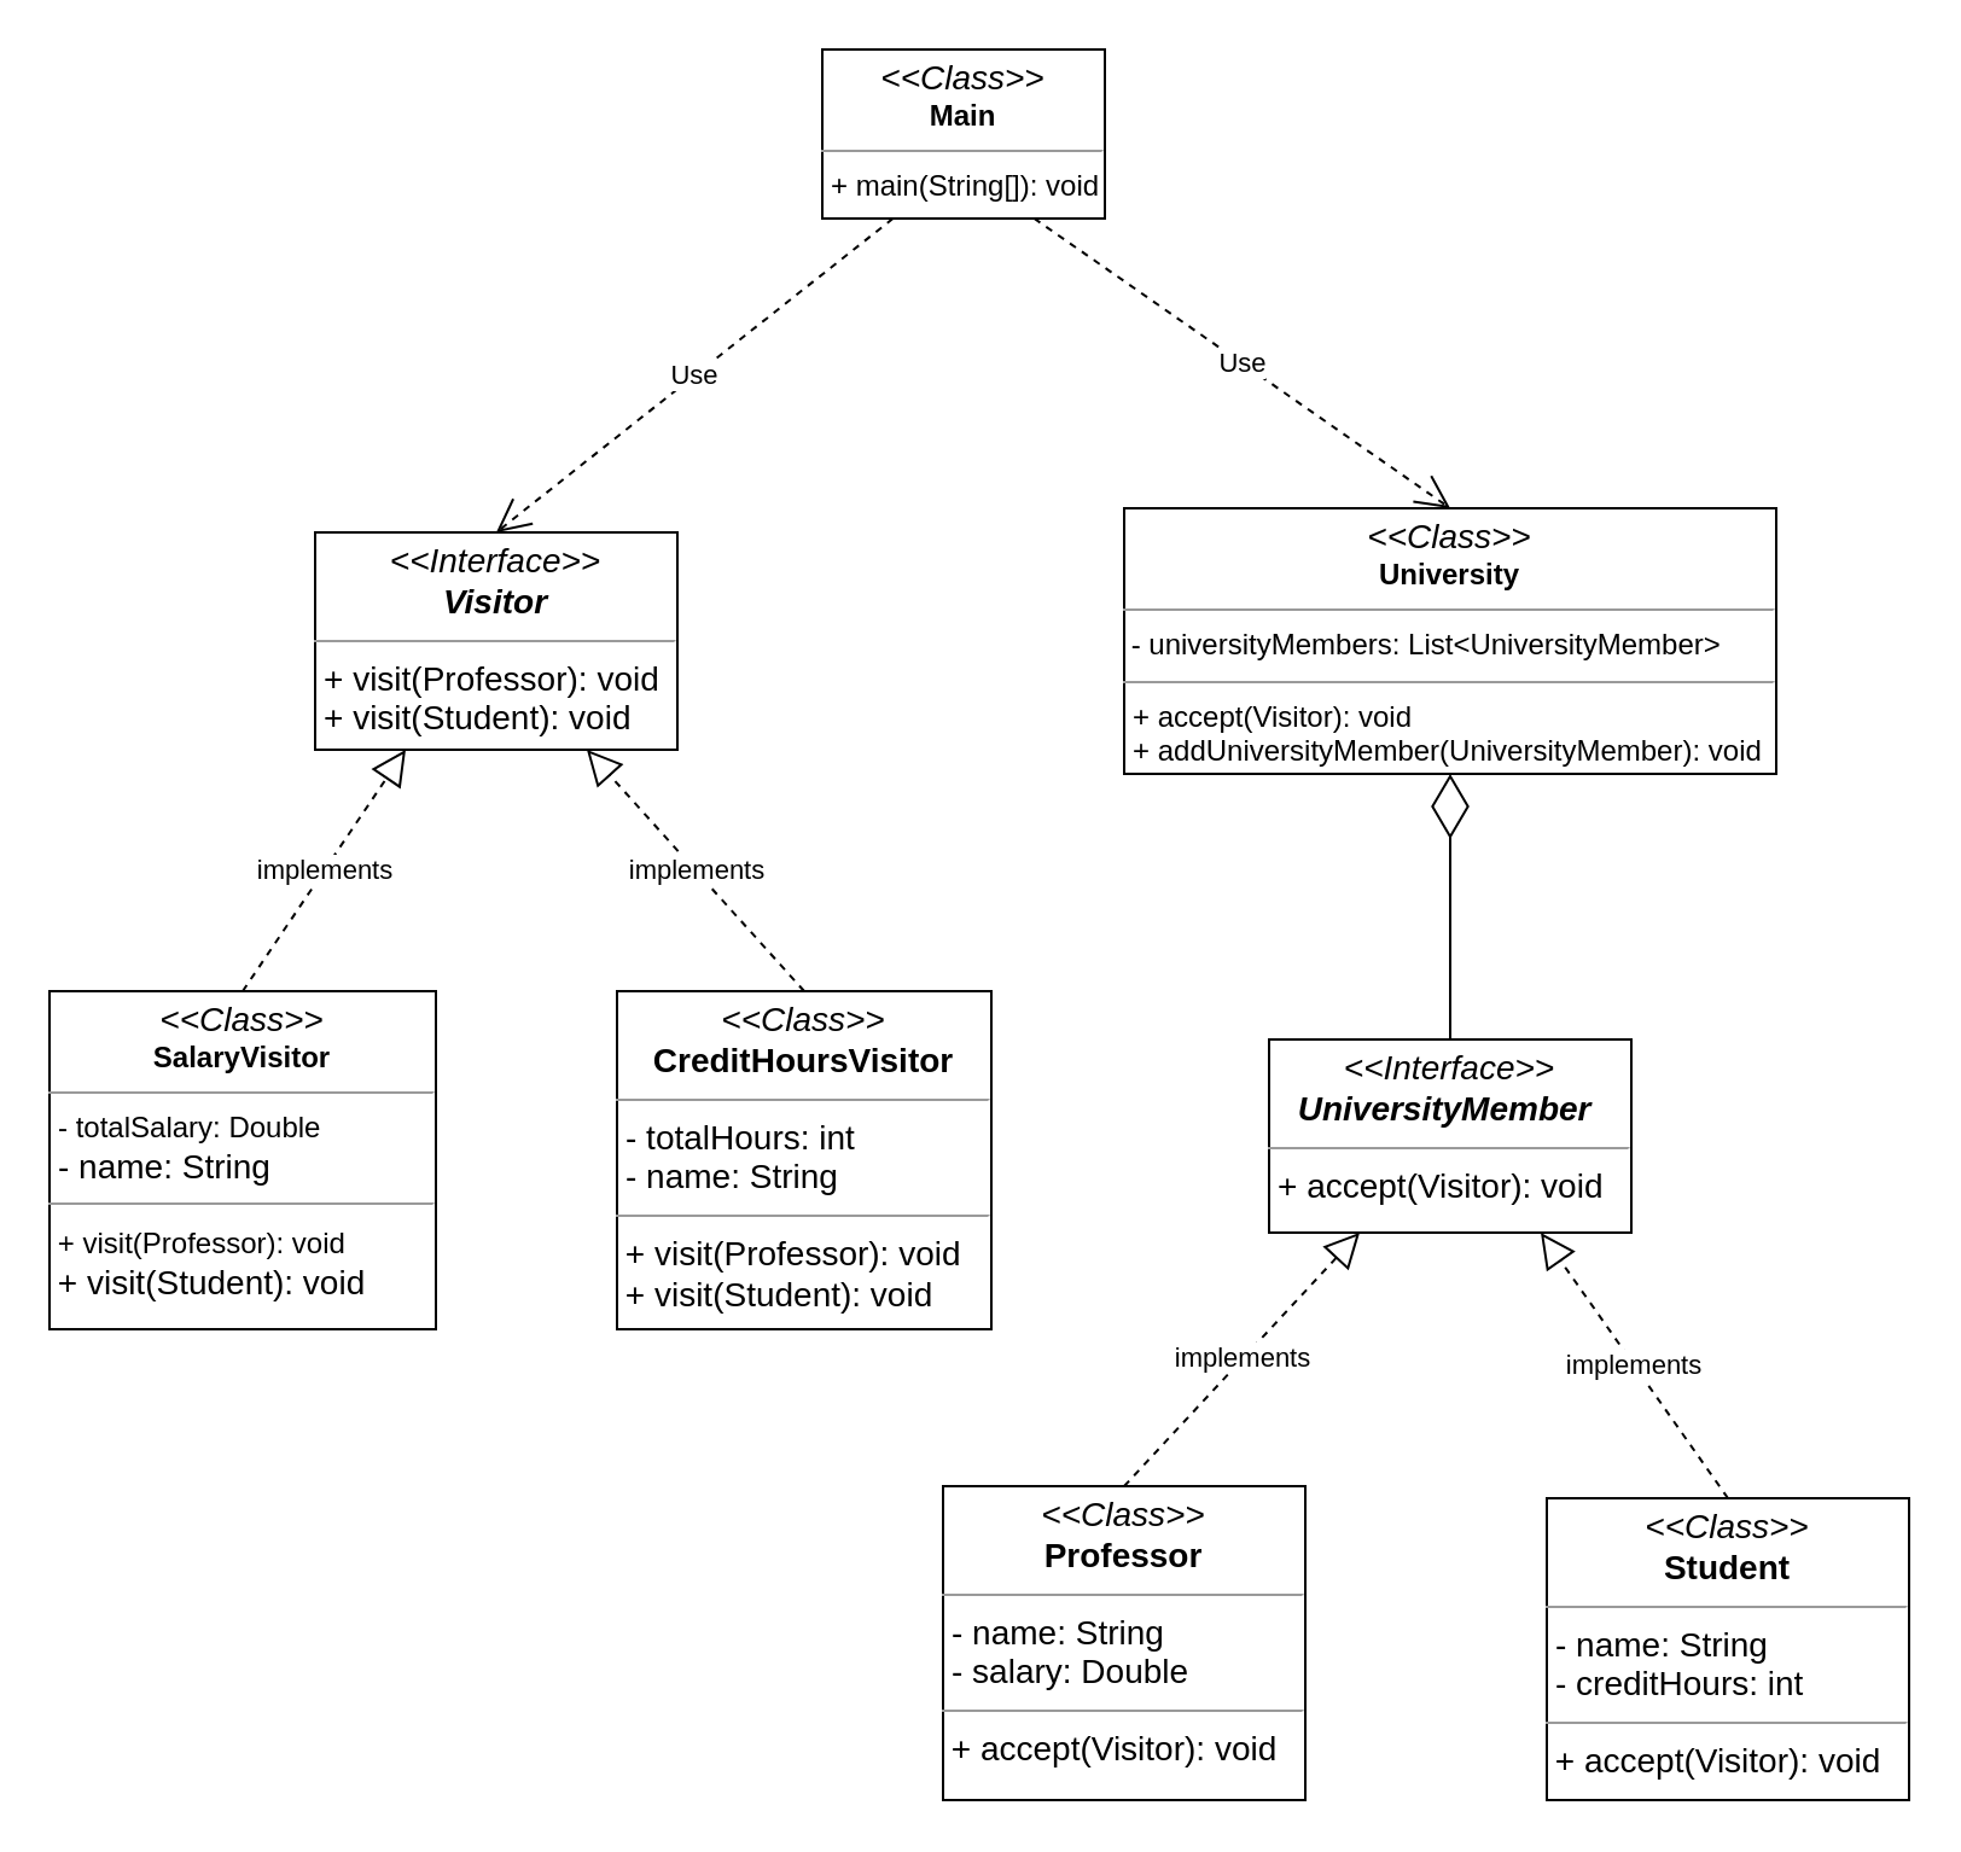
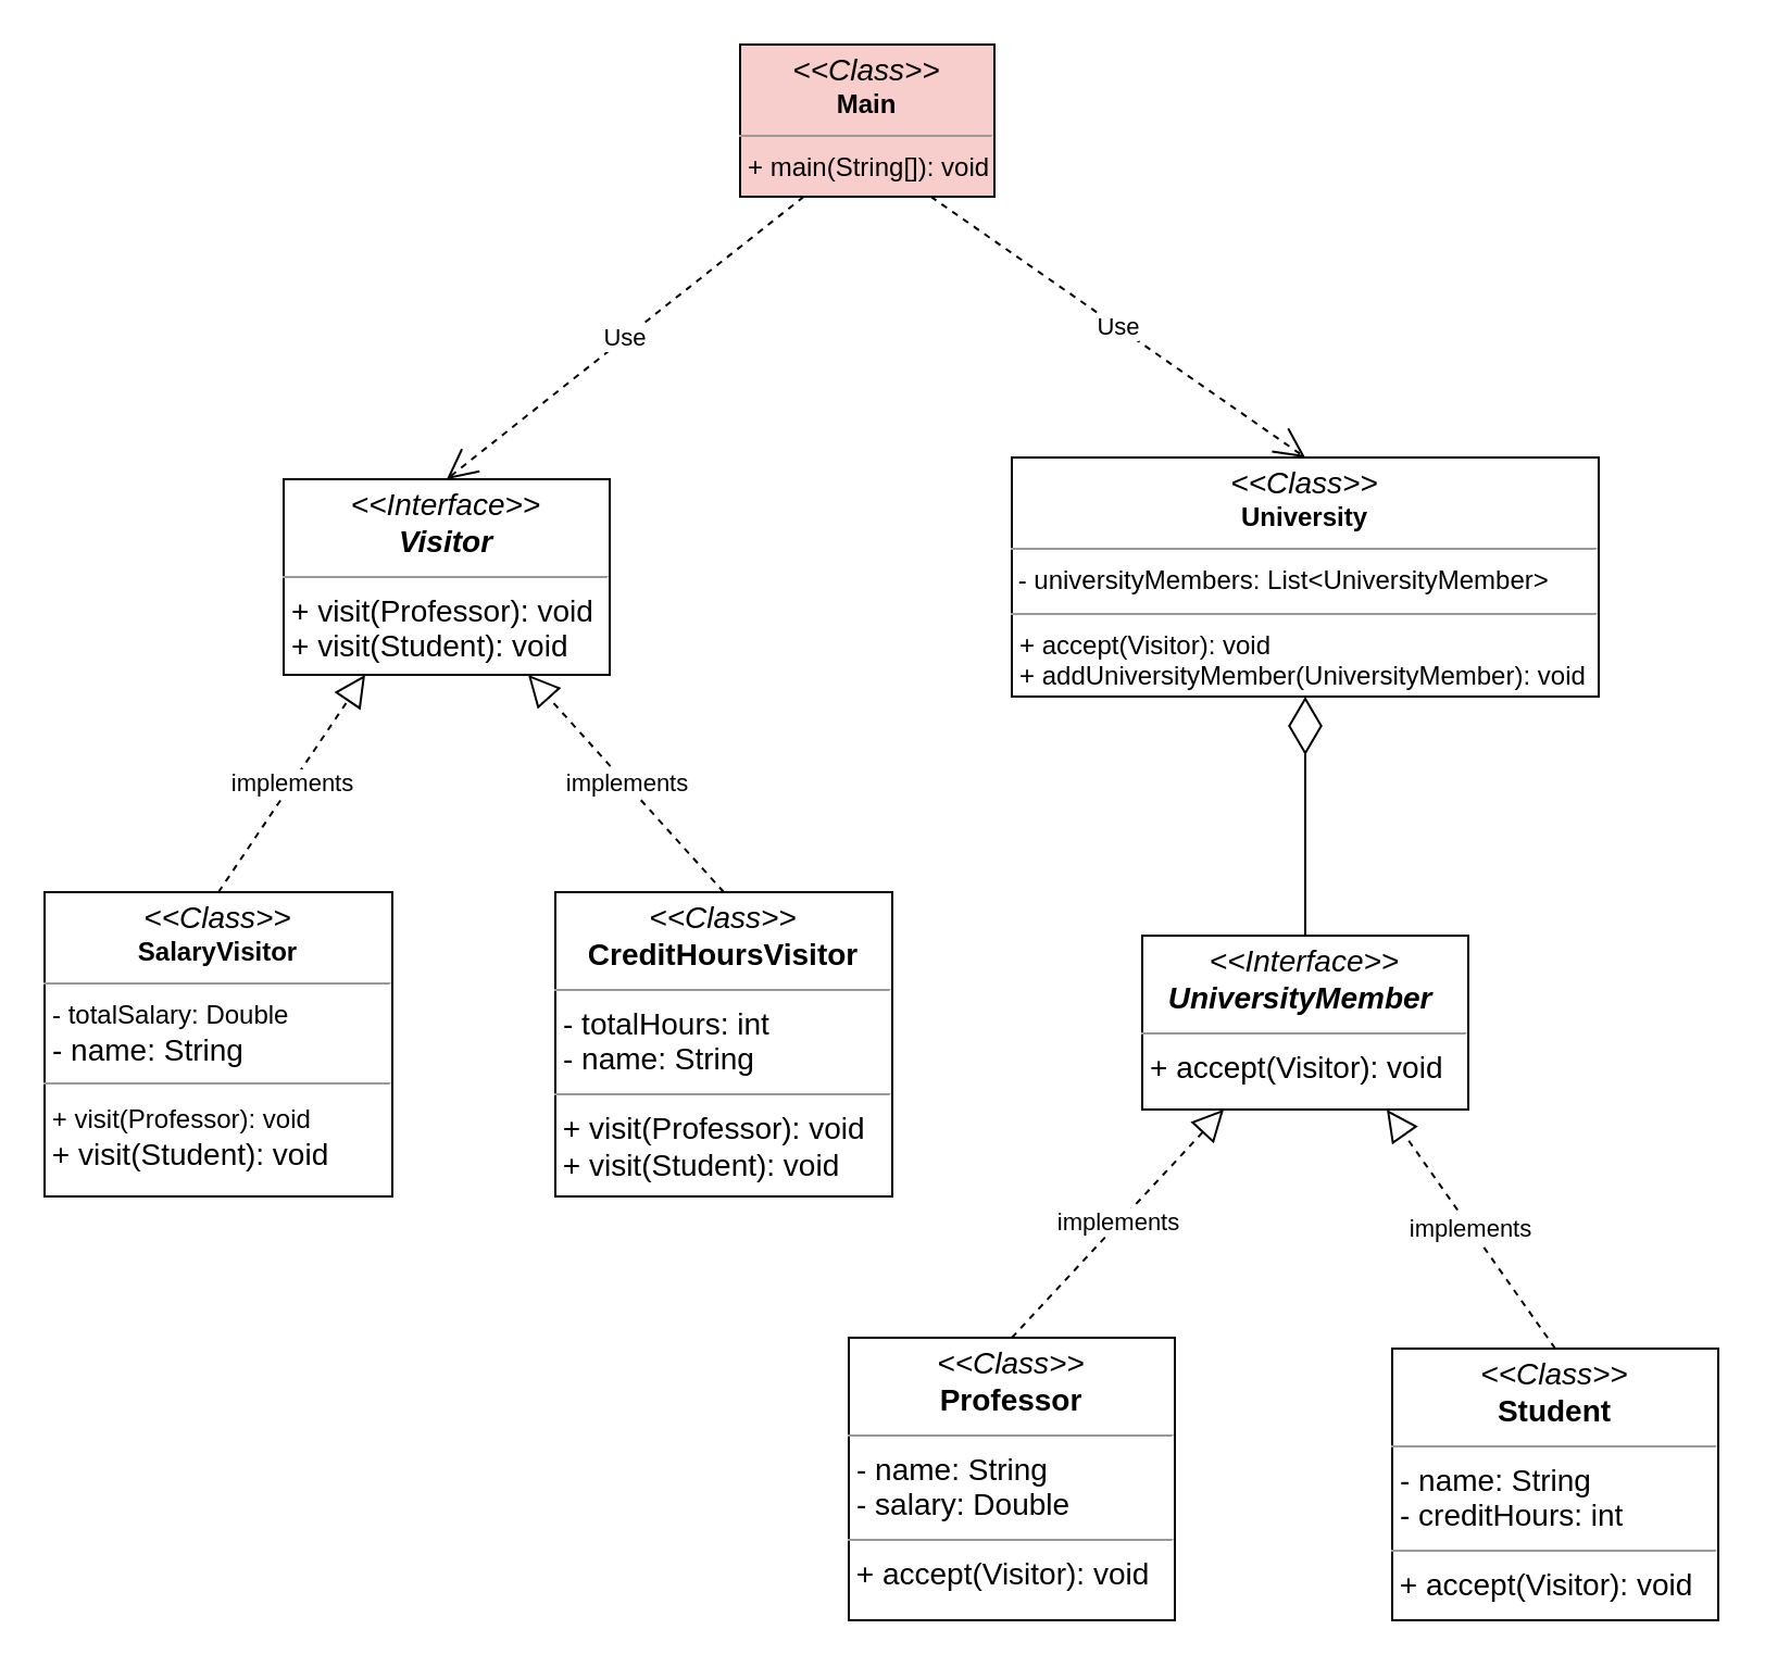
  <mxCell id="0" />
  <mxCell id="1" parent="0" />
  <mxCell id="2" value="&lt;p style=&quot;margin: 4px 0px 0px; text-align: center; font-size: 14px;&quot;&gt;&lt;font style=&quot;font-size: 14px;&quot;&gt;&lt;i style=&quot;&quot;&gt;&amp;lt;&amp;lt;Interface&amp;gt;&amp;gt;&lt;/i&gt;&lt;/font&gt;&lt;/p&gt;&lt;div style=&quot;text-align: center; font-size: 14px;&quot;&gt;&lt;font style=&quot;font-size: 14px;&quot;&gt;&lt;b&gt;&lt;i&gt;Visitor&lt;/i&gt;&lt;/b&gt;&lt;br&gt;&lt;/font&gt;&lt;/div&gt;&lt;hr style=&quot;font-size: 14px;&quot; size=&quot;1&quot;&gt;&lt;p style=&quot;margin: 0px 0px 0px 4px; font-size: 14px;&quot;&gt;&lt;font style=&quot;font-size: 14px;&quot;&gt;+ visit(Professor): void&lt;/font&gt;&lt;/p&gt;&lt;p style=&quot;margin: 0px 0px 0px 4px; font-size: 14px;&quot;&gt;&lt;font style=&quot;font-size: 14px;&quot;&gt;+ visit(Student): void&lt;/font&gt;&lt;/p&gt;" style="verticalAlign=top;align=left;overflow=fill;fontSize=12;fontFamily=Helvetica;html=1;rounded=0;shadow=0;comic=0;labelBackgroundColor=none;strokeWidth=1" parent="1" vertex="1"><mxGeometry x="130" y="220" width="150" height="90" as="geometry" /></mxCell>
  <mxCell id="3" value="implements" style="endArrow=block;dashed=1;endFill=0;endSize=12;html=1;rounded=0;exitX=0.5;exitY=0;exitDx=0;exitDy=0;entryX=0.25;entryY=1;entryDx=0;entryDy=0;" parent="1" source="12" target="2" edge="1"><mxGeometry width="160" relative="1" as="geometry"><mxPoint x="90" y="410" as="sourcePoint" /><mxPoint x="353" y="50" as="targetPoint" /></mxGeometry></mxCell>
- <mxCell id="4" value="&lt;p style=&quot;margin: 4px 0px 0px; text-align: center; font-size: 14px;&quot;&gt;&lt;font style=&quot;font-size: 14px;&quot;&gt;&lt;i style=&quot;&quot;&gt;&amp;lt;&amp;lt;Class&amp;gt;&amp;gt;&lt;/i&gt;&lt;/font&gt;&lt;/p&gt;&lt;div style=&quot;text-align: center;&quot;&gt;&lt;b&gt;Main&lt;/b&gt;&lt;/div&gt;&lt;hr style=&quot;font-size: 14px;&quot; size=&quot;1&quot;&gt;&lt;p style=&quot;margin: 0px 0px 0px 4px;&quot;&gt;+ main(String[]): void&lt;br&gt;&lt;/p&gt;" style="verticalAlign=top;align=left;overflow=fill;fontSize=12;fontFamily=Helvetica;html=1;rounded=0;shadow=0;comic=0;labelBackgroundColor=none;strokeWidth=1" parent="1" vertex="1"><mxGeometry x="340" y="20" width="117" height="70" as="geometry" /></mxCell>
+ <mxCell id="4" value="&lt;p style=&quot;margin: 4px 0px 0px; text-align: center; font-size: 14px;&quot;&gt;&lt;font style=&quot;font-size: 14px;&quot;&gt;&lt;i style=&quot;&quot;&gt;&amp;lt;&amp;lt;Class&amp;gt;&amp;gt;&lt;/i&gt;&lt;/font&gt;&lt;/p&gt;&lt;div style=&quot;text-align: center;&quot;&gt;&lt;b&gt;Main&lt;/b&gt;&lt;/div&gt;&lt;hr style=&quot;font-size: 14px;&quot; size=&quot;1&quot;&gt;&lt;p style=&quot;margin: 0px 0px 0px 4px;&quot;&gt;+ main(String[]): void&lt;br&gt;&lt;/p&gt;" style="verticalAlign=top;align=left;overflow=fill;fontSize=12;fontFamily=Helvetica;html=1;rounded=0;shadow=0;comic=0;labelBackgroundColor=none;strokeWidth=1;fillColor=#f8cecc;" parent="1" vertex="1"><mxGeometry x="340" y="20" width="117" height="70" as="geometry" /></mxCell>
  <mxCell id="5" value="implements" style="endArrow=block;dashed=1;endFill=0;endSize=12;html=1;rounded=0;exitX=0.5;exitY=0;exitDx=0;exitDy=0;entryX=0.75;entryY=1;entryDx=0;entryDy=0;" parent="1" source="13" target="2" edge="1"><mxGeometry width="160" relative="1" as="geometry"><mxPoint x="322.5" y="410" as="sourcePoint" /><mxPoint x="385" y="260" as="targetPoint" /></mxGeometry></mxCell>
  <mxCell id="6" value="&lt;p style=&quot;margin: 4px 0px 0px; text-align: center; font-size: 14px;&quot;&gt;&lt;font style=&quot;font-size: 14px;&quot;&gt;&lt;i style=&quot;&quot;&gt;&amp;lt;&amp;lt;Interface&amp;gt;&amp;gt;&lt;/i&gt;&lt;/font&gt;&lt;/p&gt;&lt;div style=&quot;text-align: center; font-size: 14px;&quot;&gt;&lt;font style=&quot;font-size: 14px;&quot;&gt;&lt;b&gt;&lt;i&gt;UniversityMember&lt;/i&gt;&lt;/b&gt;&lt;b style=&quot;background-color: initial;&quot;&gt;&lt;i&gt;&amp;nbsp;&lt;/i&gt;&lt;/b&gt;&lt;/font&gt;&lt;/div&gt;&lt;hr style=&quot;font-size: 14px;&quot; size=&quot;1&quot;&gt;&lt;p style=&quot;margin: 0px 0px 0px 4px; font-size: 14px;&quot;&gt;&lt;font style=&quot;font-size: 14px;&quot;&gt;+ accept(Visitor): void&lt;/font&gt;&lt;br&gt;&lt;/p&gt;" style="verticalAlign=top;align=left;overflow=fill;fontSize=12;fontFamily=Helvetica;html=1;rounded=0;shadow=0;comic=0;labelBackgroundColor=none;strokeWidth=1" vertex="1" parent="1"><mxGeometry x="525" y="430" width="150" height="80" as="geometry" /></mxCell>
  <mxCell id="7" value="implements" style="endArrow=block;dashed=1;endFill=0;endSize=12;html=1;rounded=0;exitX=0.5;exitY=0;exitDx=0;exitDy=0;entryX=0.25;entryY=1;entryDx=0;entryDy=0;" edge="1" parent="1" source="10" target="6"><mxGeometry width="160" relative="1" as="geometry"><mxPoint x="510" y="630" as="sourcePoint" /><mxPoint x="793" y="270" as="targetPoint" /></mxGeometry></mxCell>
  <mxCell id="8" value="implements" style="endArrow=block;dashed=1;endFill=0;endSize=12;html=1;rounded=0;exitX=0.5;exitY=0;exitDx=0;exitDy=0;entryX=0.75;entryY=1;entryDx=0;entryDy=0;" edge="1" parent="1" source="11" target="6"><mxGeometry width="160" relative="1" as="geometry"><mxPoint x="737.5" y="640" as="sourcePoint" /><mxPoint x="825" y="480" as="targetPoint" /></mxGeometry></mxCell>
  <mxCell id="9" value="&lt;p style=&quot;margin: 4px 0px 0px; text-align: center; font-size: 14px;&quot;&gt;&lt;font style=&quot;font-size: 14px;&quot;&gt;&lt;i style=&quot;&quot;&gt;&amp;lt;&amp;lt;Class&amp;gt;&amp;gt;&lt;/i&gt;&lt;/font&gt;&lt;/p&gt;&lt;div style=&quot;text-align: center;&quot;&gt;&lt;b&gt;University&lt;/b&gt;&lt;br&gt;&lt;/div&gt;&lt;hr style=&quot;font-size: 14px;&quot; size=&quot;1&quot;&gt;&lt;p style=&quot;margin: 0px 0px 0px 4px; font-size: 14px;&quot;&gt;&lt;/p&gt;&amp;nbsp;- universityMembers: List&amp;lt;UniversityMember&amp;gt;&lt;hr style=&quot;font-size: 14px;&quot; size=&quot;1&quot;&gt;&lt;p style=&quot;margin: 0px 0px 0px 4px;&quot;&gt;+ accept(Visitor): void&lt;/p&gt;&lt;p style=&quot;margin: 0px 0px 0px 4px;&quot;&gt;+ addUniversityMember(UniversityMember): void&lt;/p&gt;" style="verticalAlign=top;align=left;overflow=fill;fontSize=12;fontFamily=Helvetica;html=1;rounded=0;shadow=0;comic=0;labelBackgroundColor=none;strokeWidth=1" vertex="1" parent="1"><mxGeometry x="465" y="210" width="270" height="110" as="geometry" /></mxCell>
  <mxCell id="10" value="&lt;p style=&quot;margin: 4px 0px 0px; text-align: center; font-size: 14px;&quot;&gt;&lt;font style=&quot;font-size: 14px;&quot;&gt;&lt;i style=&quot;&quot;&gt;&amp;lt;&amp;lt;Class&amp;gt;&amp;gt;&lt;/i&gt;&lt;/font&gt;&lt;/p&gt;&lt;div style=&quot;text-align: center; font-size: 14px;&quot;&gt;&lt;b&gt;&lt;font style=&quot;font-size: 14px;&quot;&gt;Professor&lt;/font&gt;&lt;/b&gt;&lt;/div&gt;&lt;hr style=&quot;font-size: 14px;&quot; size=&quot;1&quot;&gt;&lt;p style=&quot;margin: 0px 0px 0px 4px; font-size: 14px;&quot;&gt;&lt;font style=&quot;font-size: 14px;&quot;&gt;- name: String&lt;/font&gt;&lt;/p&gt;&lt;p style=&quot;margin: 0px 0px 0px 4px; font-size: 14px;&quot;&gt;&lt;font style=&quot;font-size: 14px;&quot;&gt;- salary: Double&lt;/font&gt;&lt;/p&gt;&lt;hr style=&quot;font-size: 14px;&quot; size=&quot;1&quot;&gt;&lt;p style=&quot;margin: 0px 0px 0px 4px; font-size: 14px;&quot;&gt;&lt;/p&gt;&lt;font style=&quot;font-size: 14px;&quot;&gt;&amp;nbsp;+ accept(Visitor): void&lt;/font&gt;" style="verticalAlign=top;align=left;overflow=fill;fontSize=12;fontFamily=Helvetica;html=1;rounded=0;shadow=0;comic=0;labelBackgroundColor=none;strokeWidth=1" vertex="1" parent="1"><mxGeometry x="390" y="615" width="150" height="130" as="geometry" /></mxCell>
  <mxCell id="11" value="&lt;p style=&quot;margin: 4px 0px 0px; text-align: center; font-size: 14px;&quot;&gt;&lt;font style=&quot;font-size: 14px;&quot;&gt;&lt;i style=&quot;&quot;&gt;&amp;lt;&amp;lt;Class&amp;gt;&amp;gt;&lt;/i&gt;&lt;/font&gt;&lt;/p&gt;&lt;div style=&quot;text-align: center; font-size: 14px;&quot;&gt;&lt;font style=&quot;font-size: 14px;&quot;&gt;&lt;b&gt;Student&lt;/b&gt;&lt;br&gt;&lt;/font&gt;&lt;/div&gt;&lt;hr style=&quot;font-size: 14px;&quot; size=&quot;1&quot;&gt;&lt;p style=&quot;margin: 0px 0px 0px 4px; font-size: 14px;&quot;&gt;&lt;font style=&quot;font-size: 14px;&quot;&gt;- name: String&lt;/font&gt;&lt;/p&gt;&lt;p style=&quot;margin: 0px 0px 0px 4px; font-size: 14px;&quot;&gt;&lt;font style=&quot;font-size: 14px;&quot;&gt;- creditHours: int&lt;/font&gt;&lt;/p&gt;&lt;hr style=&quot;font-size: 14px;&quot; size=&quot;1&quot;&gt;&lt;p style=&quot;margin: 0px 0px 0px 4px; font-size: 14px;&quot;&gt;&lt;/p&gt;&lt;font style=&quot;font-size: 14px;&quot;&gt;&amp;nbsp;+ accept(Visitor): void&lt;/font&gt;" style="verticalAlign=top;align=left;overflow=fill;fontSize=12;fontFamily=Helvetica;html=1;rounded=0;shadow=0;comic=0;labelBackgroundColor=none;strokeWidth=1" vertex="1" parent="1"><mxGeometry x="640" y="620" width="150" height="125" as="geometry" /></mxCell>
  <mxCell id="12" value="&lt;p style=&quot;margin: 4px 0px 0px; text-align: center; font-size: 14px;&quot;&gt;&lt;font style=&quot;font-size: 14px;&quot;&gt;&lt;i style=&quot;&quot;&gt;&amp;lt;&amp;lt;Class&amp;gt;&amp;gt;&lt;/i&gt;&lt;/font&gt;&lt;/p&gt;&lt;div style=&quot;text-align: center;&quot;&gt;&lt;b&gt;SalaryVisitor&lt;/b&gt;&lt;br&gt;&lt;/div&gt;&lt;hr style=&quot;font-size: 14px;&quot; size=&quot;1&quot;&gt;&lt;p style=&quot;margin: 0px 0px 0px 4px;&quot;&gt;- totalSalary: Double&lt;/p&gt;&lt;p style=&quot;margin: 0px 0px 0px 4px;&quot;&gt;&lt;span style=&quot;font-size: 14px;&quot;&gt;- name: String&lt;/span&gt;&lt;/p&gt;&lt;hr style=&quot;font-size: 14px;&quot; size=&quot;1&quot;&gt;&lt;p style=&quot;margin: 0px 0px 0px 4px; font-size: 14px;&quot;&gt;&lt;/p&gt;&lt;font style=&quot;font-size: 14px;&quot;&gt;&amp;nbsp;&lt;/font&gt;+ visit(Professor): void&lt;div&gt;&lt;span style=&quot;font-size: 14px;&quot;&gt;&amp;nbsp;+ visit(Student): void&lt;/span&gt;&lt;/div&gt;" style="verticalAlign=top;align=left;overflow=fill;fontSize=12;fontFamily=Helvetica;html=1;rounded=0;shadow=0;comic=0;labelBackgroundColor=none;strokeWidth=1" vertex="1" parent="1"><mxGeometry x="20" y="410" width="160" height="140" as="geometry" /></mxCell>
  <mxCell id="13" value="&lt;p style=&quot;margin: 4px 0px 0px; text-align: center; font-size: 14px;&quot;&gt;&lt;font style=&quot;font-size: 14px;&quot;&gt;&lt;i style=&quot;&quot;&gt;&amp;lt;&amp;lt;Class&amp;gt;&amp;gt;&lt;/i&gt;&lt;/font&gt;&lt;/p&gt;&lt;div style=&quot;text-align: center; font-size: 14px;&quot;&gt;&lt;font style=&quot;font-size: 14px;&quot;&gt;&lt;b&gt;CreditHoursVisitor&lt;/b&gt;&lt;br&gt;&lt;/font&gt;&lt;/div&gt;&lt;hr style=&quot;font-size: 14px;&quot; size=&quot;1&quot;&gt;&lt;p style=&quot;margin: 0px 0px 0px 4px; font-size: 14px;&quot;&gt;&lt;font style=&quot;font-size: 14px;&quot;&gt;- totalHours: int&lt;/font&gt;&lt;/p&gt;&lt;p style=&quot;margin: 0px 0px 0px 4px; font-size: 14px;&quot;&gt;&lt;font style=&quot;font-size: 14px;&quot;&gt;- name: String&lt;/font&gt;&lt;/p&gt;&lt;hr style=&quot;font-size: 14px;&quot; size=&quot;1&quot;&gt;&lt;p style=&quot;margin: 0px 0px 0px 4px; font-size: 14px;&quot;&gt;&lt;/p&gt;&lt;font style=&quot;font-size: 14px;&quot;&gt;&lt;font style=&quot;font-size: 14px;&quot;&gt;&amp;nbsp;&lt;/font&gt;+ visit(Professor): void&lt;/font&gt;&lt;div style=&quot;font-size: 14px;&quot;&gt;&lt;font style=&quot;font-size: 14px;&quot;&gt;&amp;nbsp;+ visit(Student): void&lt;/font&gt;&lt;/div&gt;" style="verticalAlign=top;align=left;overflow=fill;fontSize=12;fontFamily=Helvetica;html=1;rounded=0;shadow=0;comic=0;labelBackgroundColor=none;strokeWidth=1" vertex="1" parent="1"><mxGeometry x="255" y="410" width="155" height="140" as="geometry" /></mxCell>
  <mxCell id="14" value="" style="endArrow=diamondThin;endFill=0;endSize=24;html=1;rounded=0;entryX=0.5;entryY=1;entryDx=0;entryDy=0;exitX=0.5;exitY=0;exitDx=0;exitDy=0;" edge="1" parent="1" source="6" target="9"><mxGeometry width="160" relative="1" as="geometry"><mxPoint x="330" y="300" as="sourcePoint" /><mxPoint x="490" y="300" as="targetPoint" /></mxGeometry></mxCell>
  <mxCell id="15" value="Use" style="endArrow=open;endSize=12;dashed=1;html=1;rounded=0;exitX=0.25;exitY=1;exitDx=0;exitDy=0;entryX=0.5;entryY=0;entryDx=0;entryDy=0;" edge="1" parent="1" source="4" target="2"><mxGeometry width="160" relative="1" as="geometry"><mxPoint x="330" y="240" as="sourcePoint" /><mxPoint x="490" y="240" as="targetPoint" /></mxGeometry></mxCell>
  <mxCell id="16" value="Use" style="endArrow=open;endSize=12;dashed=1;html=1;rounded=0;exitX=0.75;exitY=1;exitDx=0;exitDy=0;entryX=0.5;entryY=0;entryDx=0;entryDy=0;" edge="1" parent="1" source="4" target="9"><mxGeometry width="160" relative="1" as="geometry"><mxPoint x="379" y="100" as="sourcePoint" /><mxPoint x="215" y="230" as="targetPoint" /></mxGeometry></mxCell>
